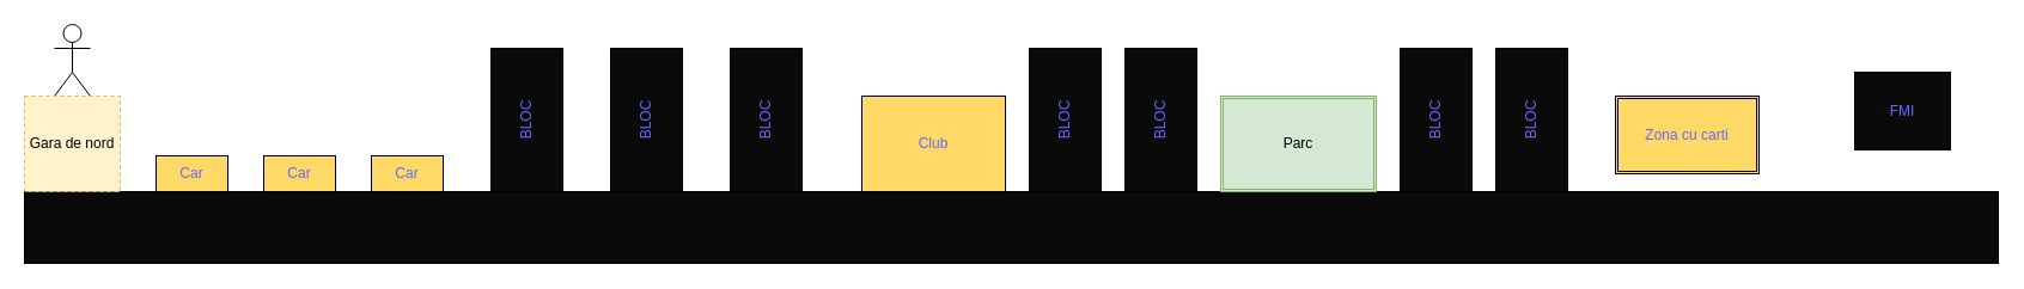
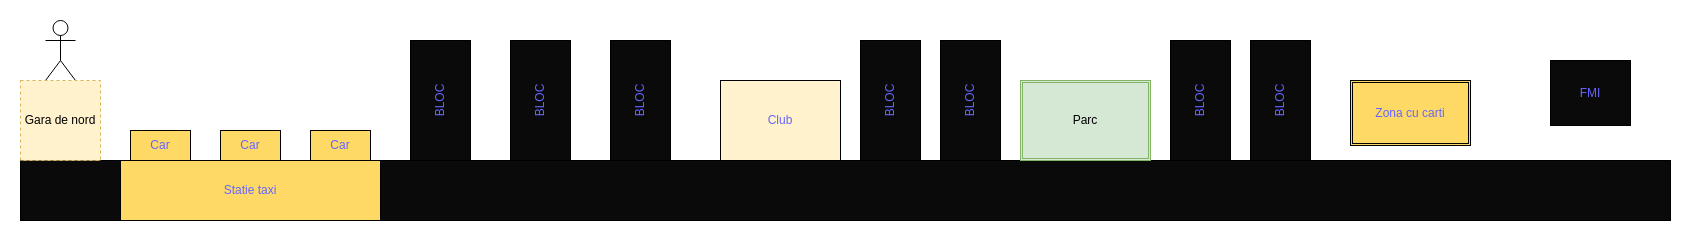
  <mxCell id="0" />
  <mxCell id="1" parent="0" />
  <mxCell id="2" value="Actor" style="shape=umlActor;verticalLabelPosition=bottom;verticalAlign=top;html=1;outlineConnect=0;" parent="1" vertex="1"><mxGeometry x="45" y="20" width="30" height="60" as="geometry" /></mxCell>
  <mxCell id="3" value="" style="rounded=0;whiteSpace=wrap;html=1;fillColor=#0A0A0A;" vertex="1" parent="1"><mxGeometry y="160" width="1650" height="60" as="geometry" x="20" /></mxCell>
  <mxCell id="4" value="Gara de nord" style="whiteSpace=wrap;html=1;aspect=fixed;fillColor=#fff2cc;strokeColor=#d6b656;dashed=1;" vertex="1" parent="1"><mxGeometry y="80" width="80" height="80" as="geometry" x="20" /></mxCell>
  <mxCell id="5" value="BLOC" style="rounded=0;whiteSpace=wrap;html=1;fillColor=#0A0A0A;rotation=-90;fontColor=#6666FF;" vertex="1" parent="1"><mxGeometry x="380" y="70" width="120" height="60" as="geometry" /></mxCell>
  <mxCell id="6" value="BLOC" style="rounded=0;whiteSpace=wrap;html=1;fillColor=#0A0A0A;rotation=-90;fontColor=#6666FF;" vertex="1" parent="1"><mxGeometry x="480" y="70" width="120" height="60" as="geometry" /></mxCell>
  <mxCell id="7" value="BLOC" style="rounded=0;whiteSpace=wrap;html=1;fillColor=#0A0A0A;rotation=-90;fontColor=#6666FF;" vertex="1" parent="1"><mxGeometry x="580" y="70" width="120" height="60" as="geometry" /></mxCell>
  <mxCell id="8" value="FMI" style="rounded=0;whiteSpace=wrap;html=1;fontColor=#6666FF;fillColor=#0A0A0A;" vertex="1" parent="1"><mxGeometry x="1550" y="60" width="80" height="65" as="geometry" /></mxCell>
  <mxCell id="9" value="Car" style="rounded=0;whiteSpace=wrap;html=1;fontColor=#6666FF;fillColor=#FFD966;" vertex="1" parent="1"><mxGeometry x="130" y="130" width="60" height="30" as="geometry" /></mxCell>
  <mxCell id="10" value="Car" style="rounded=0;whiteSpace=wrap;html=1;fontColor=#6666FF;fillColor=#FFD966;" vertex="1" parent="1"><mxGeometry x="220" y="130" width="60" height="30" as="geometry" /></mxCell>
  <mxCell id="11" value="Car" style="rounded=0;whiteSpace=wrap;html=1;fontColor=#6666FF;fillColor=#FFD966;" vertex="1" parent="1"><mxGeometry x="310" y="130" width="60" height="30" as="geometry" /></mxCell>
- <mxCell id="13" value="Club" style="rounded=0;whiteSpace=wrap;html=1;fontColor=#6666FF;fillColor=#FFD966;" vertex="1" parent="1"><mxGeometry x="720" y="80" width="120" height="80" as="geometry" /></mxCell>
+ <mxCell id="12" value="Statie taxi" style="rounded=0;whiteSpace=wrap;html=1;fontColor=#6666FF;fillColor=#FFD966;" vertex="1" parent="1"><mxGeometry x="120" y="160" width="260" height="60" as="geometry" /></mxCell>
+ <mxCell id="13" value="Club" style="rounded=0;whiteSpace=wrap;html=1;fontColor=#6666FF;fillColor=#fff2cc;" vertex="1" parent="1"><mxGeometry x="720" y="80" width="120" height="80" as="geometry" /></mxCell>
  <mxCell id="14" value="BLOC" style="rounded=0;whiteSpace=wrap;html=1;fillColor=#0A0A0A;rotation=-90;fontColor=#6666FF;" vertex="1" parent="1"><mxGeometry x="830" y="70" width="120" height="60" as="geometry" /></mxCell>
  <mxCell id="15" value="BLOC" style="rounded=0;whiteSpace=wrap;html=1;fillColor=#0A0A0A;rotation=-90;fontColor=#6666FF;" vertex="1" parent="1"><mxGeometry x="910" y="70" width="120" height="60" as="geometry" /></mxCell>
  <mxCell id="16" value="Parc" style="shape=ext;double=1;rounded=0;whiteSpace=wrap;html=1;fillColor=#d5e8d4;strokeColor=#82b366;" vertex="1" parent="1"><mxGeometry x="1020" y="80" width="130" height="80" as="geometry" /></mxCell>
  <mxCell id="17" value="BLOC" style="rounded=0;whiteSpace=wrap;html=1;fillColor=#0A0A0A;rotation=-90;fontColor=#6666FF;" vertex="1" parent="1"><mxGeometry x="1140" y="70" width="120" height="60" as="geometry" /></mxCell>
  <mxCell id="18" value="BLOC" style="rounded=0;whiteSpace=wrap;html=1;fillColor=#0A0A0A;rotation=-90;fontColor=#6666FF;" vertex="1" parent="1"><mxGeometry x="1220" y="70" width="120" height="60" as="geometry" /></mxCell>
  <mxCell id="19" value="Zona cu carti" style="shape=ext;double=1;rounded=0;whiteSpace=wrap;html=1;fontColor=#6666FF;fillColor=#FFD966;" vertex="1" parent="1"><mxGeometry x="1350" y="80" width="120" height="65" as="geometry" /></mxCell>
